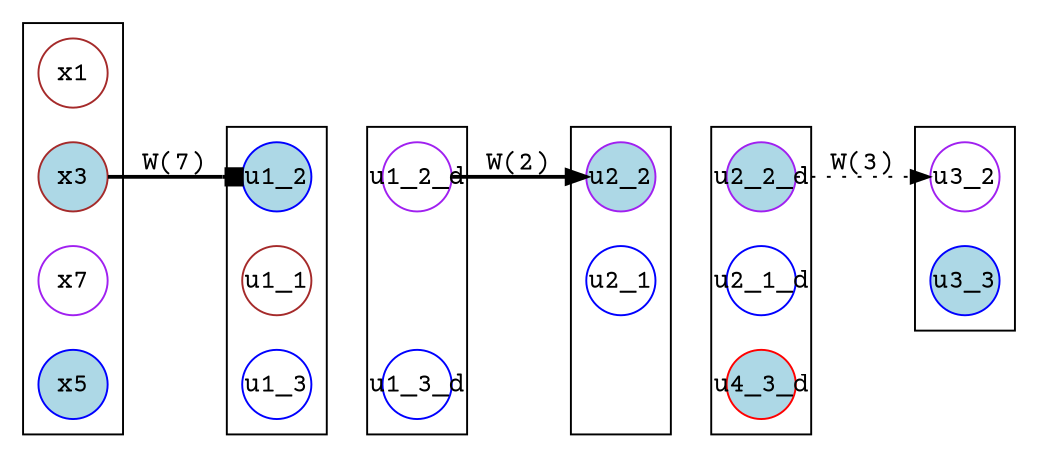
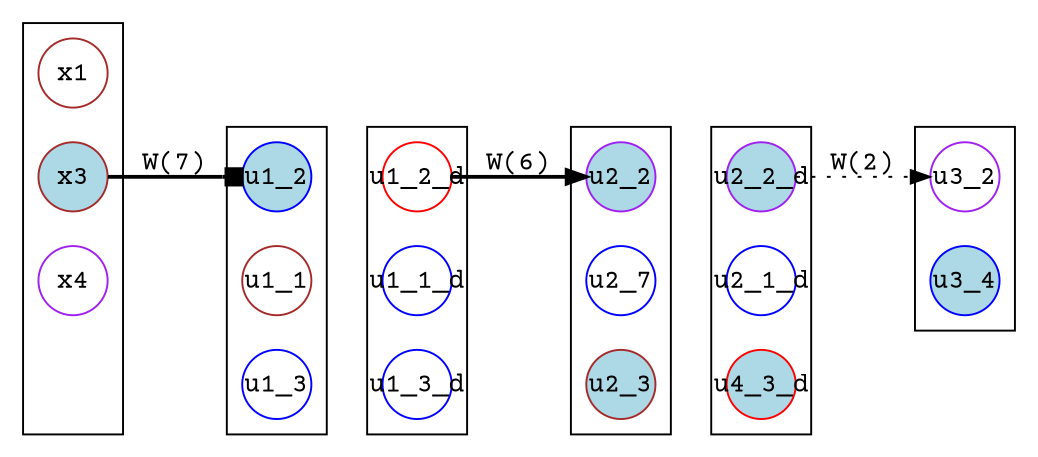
  digraph {
    compound=true
    fontname="Courier Prime"
    ordering=out
    rankdir=LR
    splines=line
    node [color=blue fillcolor=white fixedsize=true fontname="Courier Prime" shape=circle style="solid,filled"]
    edge [fontname="Courier Prime" style=invis]
    u1_2 [fillcolor=lightblue]
-   u1_2_d [color=purple]
+   u1_2_d [color=red]
    u2_2 [color=purple fillcolor=lightblue]
    u2_2_d [color=purple fillcolor=lightblue]
    u1_1 [color=brown]
    u1_3
    x1 [color=brown]
    x3 [color=brown fillcolor=lightblue]
-   x4 [color=purple label=x7]
-   x5 [fillcolor=lightblue]
+   x4 [color=purple]
+   u1_1_d
    u1_3_d
-   u2_1
+   u2_1 [label=u2_7]
+   u2_3 [color=brown fillcolor=lightblue]
    u2_1_d
    n16 [color=red fillcolor=lightblue label=u4_3_d]
    u3_2 [color=purple]
-   u3_3 [fillcolor=lightblue]
+   u3_3 [fillcolor=lightblue label=u3_4]
    subgraph sub_1 {
      u1_2
      u1_2_d
      u2_2
      u2_2_d
    }
    subgraph cluster_2 {
      u1_2
      u1_1
      u1_3
    }
    subgraph cluster_3 {
      x1
      x3
      x4
-     x5
    }
    subgraph cluster_4 {
      u1_2_d
+     u1_1_d
      u1_3_d
    }
    subgraph cluster_5 {
      u2_2
      u2_1
+     u2_3
    }
    subgraph cluster_6 {
      u2_2_d
      u2_1_d
      n16
    }
    subgraph cluster_7 {
      u3_2
      u3_3
    }
    u1_2 -> u1_2_d
-   u1_2_d -> u2_2 [arrowhead=normal label="W(2)" style=bold]
+   u1_2_d -> u2_2 [arrowhead=normal label="W(6)" style=bold]
    u2_2 -> u2_2_d
-   u2_2_d -> u3_2 [arrowhead=normal label="W(3)" style=dotted]
+   u2_2_d -> u3_2 [arrowhead=normal label="W(2)" style=dotted]
    x3 -> u1_2 [arrowhead=box label="W(7)" style=bold]
  }
